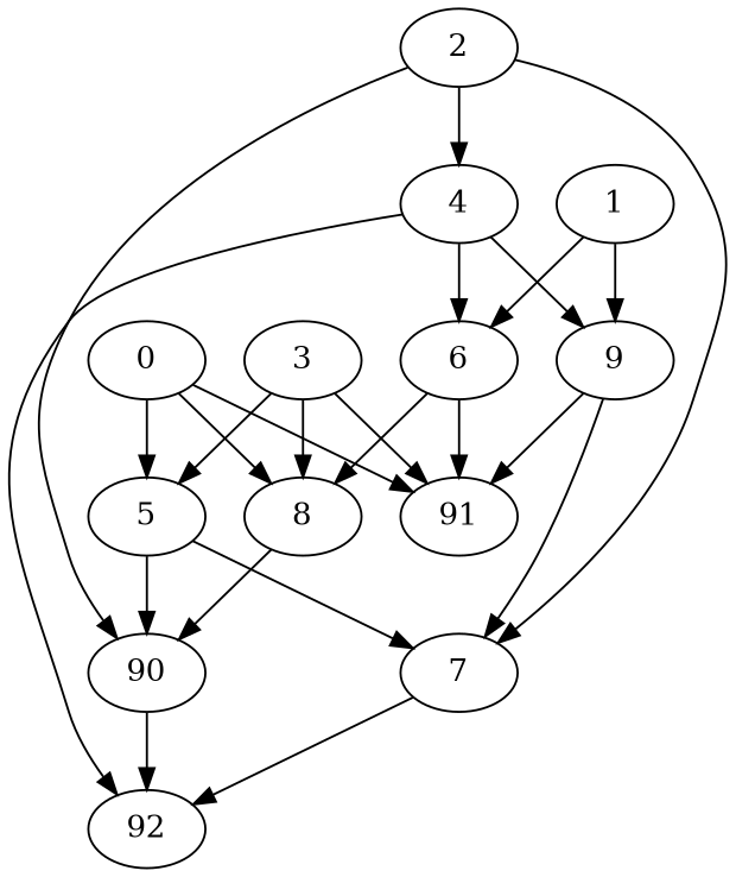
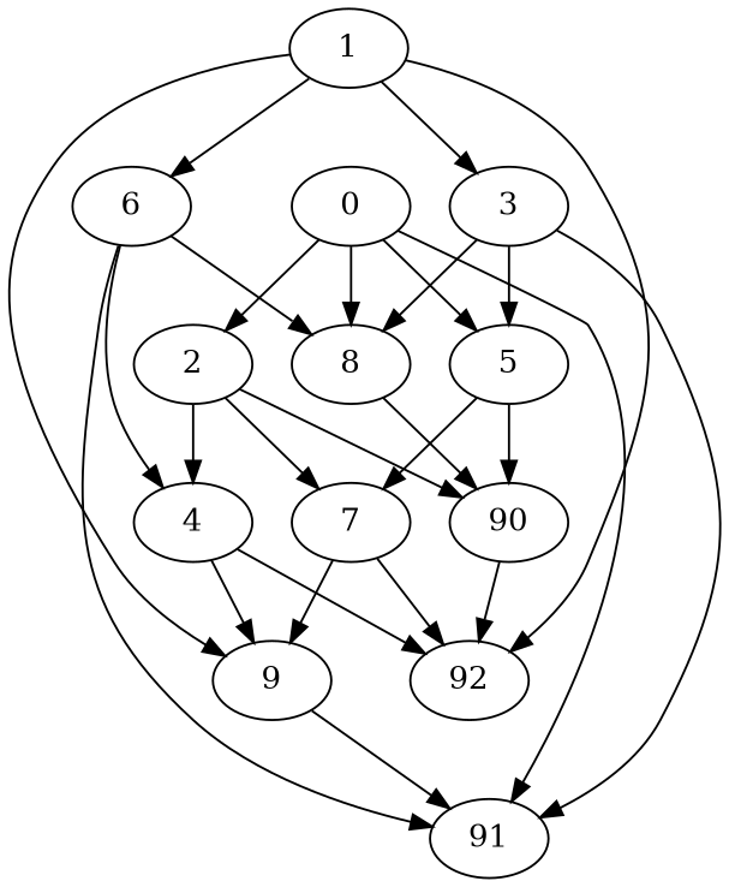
  digraph {
    0
    2
    5
    8
    n5 [label=91]
    4
    7
    n8 [label=90]
    1
    3
    6
    9
    n13 [label=92]
+   0 -> 2
    0 -> 5
    0 -> 8
    0 -> n5
    2 -> 4
    2 -> 7
    2 -> n8
    5 -> 7
    5 -> n8
    8 -> n8
-   4 -> 6
+   6 -> 4
    4 -> 9
    4 -> n13
-   9 -> 7
+   7 -> 9
    7 -> n13
    n8 -> n13
+   1 -> 3
    1 -> 6
    1 -> 9
+   1 -> n13
    3 -> 5
    3 -> 8
    3 -> n5
    6 -> 8
    6 -> n5
    9 -> n5
  }
